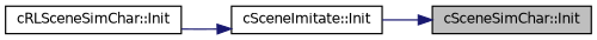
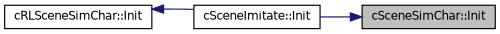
  digraph {
    rankdir=RL
    node [color=black fillcolor=white fontname=Helvetica fontsize=10 shape=record style=filled]
    edge [color=midnightblue dir=back fontname=Helvetica fontsize=10 labelfontname=Helvetica labelfontsize=10 style=solid]
    n1 [fillcolor=grey75 fontcolor=black height=0.2 label="cSceneSimChar::Init" width=0.4]
    n2 [height=0.2 label="cSceneImitate::Init" width=0.4]
    n3 [height=0.2 label="cRLSceneSimChar::Init" width=0.4]
    n1 -> n2
-   n2 -> n3
+   n3 -> n2
  }
